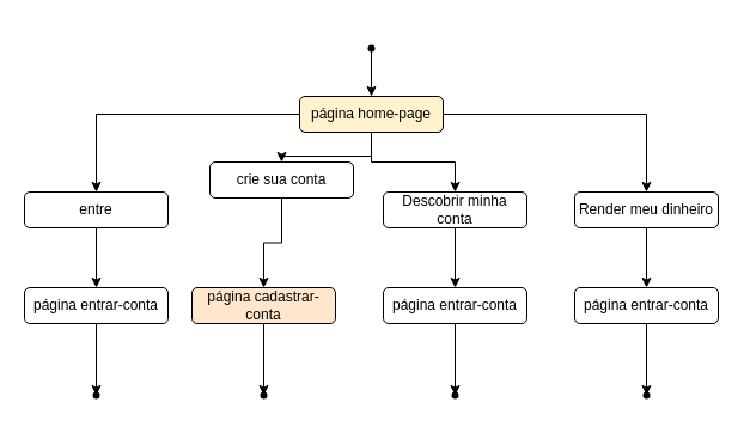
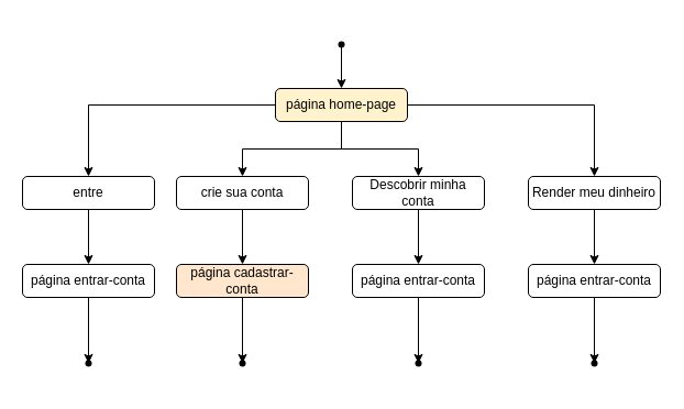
  <mxCell id="0" />
  <mxCell id="1" parent="0" />
  <mxCell id="2" value="" style="shape=waypoint;sketch=0;fillStyle=solid;size=6;pointerEvents=1;points=[];fillColor=none;resizable=0;rotatable=0;perimeter=centerPerimeter;snapToPoint=1;" vertex="1" parent="1"><mxGeometry x="290" y="20" width="40" height="40" as="geometry" /></mxCell>
  <mxCell id="3" value="" style="endArrow=classic;html=1;" edge="1" parent="1" source="2" target="8"><mxGeometry width="50" height="50" relative="1" as="geometry"><mxPoint x="260" y="160" as="sourcePoint" /><mxPoint x="310" y="110" as="targetPoint" /></mxGeometry></mxCell>
  <mxCell id="4" value="" style="edgeStyle=orthogonalEdgeStyle;rounded=0;orthogonalLoop=1;jettySize=auto;html=1;" edge="1" parent="1" source="8" target="10"><mxGeometry relative="1" as="geometry" /></mxCell>
  <mxCell id="5" style="edgeStyle=orthogonalEdgeStyle;rounded=0;orthogonalLoop=1;jettySize=auto;html=1;" edge="1" parent="1" source="8" target="12"><mxGeometry relative="1" as="geometry"><mxPoint x="150" y="160" as="targetPoint" /></mxGeometry></mxCell>
  <mxCell id="6" style="edgeStyle=orthogonalEdgeStyle;rounded=0;orthogonalLoop=1;jettySize=auto;html=1;" edge="1" parent="1" source="8" target="14"><mxGeometry relative="1" as="geometry"><mxPoint x="310" y="160" as="targetPoint" /></mxGeometry></mxCell>
  <mxCell id="7" style="edgeStyle=orthogonalEdgeStyle;rounded=0;orthogonalLoop=1;jettySize=auto;html=1;" edge="1" parent="1" source="8" target="16"><mxGeometry relative="1" as="geometry"><mxPoint x="470" y="160" as="targetPoint" /></mxGeometry></mxCell>
  <mxCell id="8" value="página home-page" style="rounded=1;whiteSpace=wrap;html=1;fillColor=#fff2cc;" vertex="1" parent="1"><mxGeometry x="250" y="80" width="120" height="30" as="geometry" /></mxCell>
  <mxCell id="9" value="" style="edgeStyle=orthogonalEdgeStyle;rounded=0;orthogonalLoop=1;jettySize=auto;html=1;" edge="1" parent="1" source="10" target="18"><mxGeometry relative="1" as="geometry" /></mxCell>
  <mxCell id="10" value="entre" style="whiteSpace=wrap;html=1;rounded=1;" vertex="1" parent="1"><mxGeometry x="20" y="160" width="120" height="30" as="geometry" /></mxCell>
  <mxCell id="11" value="" style="edgeStyle=orthogonalEdgeStyle;rounded=0;orthogonalLoop=1;jettySize=auto;html=1;" edge="1" parent="1" source="12" target="20"><mxGeometry relative="1" as="geometry" /></mxCell>
- <mxCell id="12" value="crie sua conta" style="rounded=1;whiteSpace=wrap;html=1;" vertex="1" parent="1"><mxGeometry x="175" y="135" width="120" height="30" as="geometry" /></mxCell>
+ <mxCell id="12" value="crie sua conta" style="rounded=1;whiteSpace=wrap;html=1;" vertex="1" parent="1"><mxGeometry x="160" y="160" width="120" height="30" as="geometry" /></mxCell>
  <mxCell id="13" value="" style="edgeStyle=orthogonalEdgeStyle;rounded=0;orthogonalLoop=1;jettySize=auto;html=1;" edge="1" parent="1" source="14" target="22"><mxGeometry relative="1" as="geometry" /></mxCell>
  <mxCell id="14" value="Descobrir minha conta" style="rounded=1;whiteSpace=wrap;html=1;" vertex="1" parent="1"><mxGeometry x="320" y="160" width="120" height="30" as="geometry" /></mxCell>
  <mxCell id="15" value="" style="edgeStyle=orthogonalEdgeStyle;rounded=0;orthogonalLoop=1;jettySize=auto;html=1;" edge="1" parent="1" source="16" target="24"><mxGeometry relative="1" as="geometry" /></mxCell>
  <mxCell id="16" value="Render meu dinheiro" style="rounded=1;whiteSpace=wrap;html=1;" vertex="1" parent="1"><mxGeometry x="480" y="160" width="120" height="30" as="geometry" /></mxCell>
  <mxCell id="17" value="" style="edgeStyle=orthogonalEdgeStyle;rounded=0;orthogonalLoop=1;jettySize=auto;html=1;" edge="1" parent="1" source="18" target="25"><mxGeometry relative="1" as="geometry" /></mxCell>
  <mxCell id="18" value="página entrar-conta" style="whiteSpace=wrap;html=1;rounded=1;" vertex="1" parent="1"><mxGeometry x="20" y="240" width="120" height="30" as="geometry" /></mxCell>
  <mxCell id="19" value="" style="edgeStyle=orthogonalEdgeStyle;rounded=0;orthogonalLoop=1;jettySize=auto;html=1;" edge="1" parent="1" source="20" target="26"><mxGeometry relative="1" as="geometry" /></mxCell>
  <mxCell id="20" value="página cadastrar-conta" style="rounded=1;whiteSpace=wrap;html=1;fillColor=#ffe6cc;" vertex="1" parent="1"><mxGeometry x="160" y="240" width="120" height="30" as="geometry" /></mxCell>
  <mxCell id="21" value="" style="edgeStyle=orthogonalEdgeStyle;rounded=0;orthogonalLoop=1;jettySize=auto;html=1;" edge="1" parent="1" source="22" target="27"><mxGeometry relative="1" as="geometry" /></mxCell>
  <mxCell id="22" value="página entrar-conta" style="rounded=1;whiteSpace=wrap;html=1;" vertex="1" parent="1"><mxGeometry x="320" y="240" width="120" height="30" as="geometry" /></mxCell>
  <mxCell id="23" value="" style="edgeStyle=orthogonalEdgeStyle;rounded=0;orthogonalLoop=1;jettySize=auto;html=1;" edge="1" parent="1" source="24" target="28"><mxGeometry relative="1" as="geometry" /></mxCell>
  <mxCell id="24" value="página entrar-conta" style="rounded=1;whiteSpace=wrap;html=1;" vertex="1" parent="1"><mxGeometry x="480" y="240" width="120" height="30" as="geometry" /></mxCell>
  <mxCell id="25" value="" style="shape=waypoint;size=6;pointerEvents=1;points=[];fillColor=#ffffff;resizable=0;rotatable=0;perimeter=centerPerimeter;snapToPoint=1;rounded=1;" vertex="1" parent="1"><mxGeometry x="60" y="310" width="40" height="40" as="geometry" /></mxCell>
  <mxCell id="26" value="" style="shape=waypoint;size=6;pointerEvents=1;points=[];fillColor=#ffffff;resizable=0;rotatable=0;perimeter=centerPerimeter;snapToPoint=1;rounded=1;" vertex="1" parent="1"><mxGeometry x="200" y="310" width="40" height="40" as="geometry" /></mxCell>
  <mxCell id="27" value="" style="shape=waypoint;size=6;pointerEvents=1;points=[];fillColor=#ffffff;resizable=0;rotatable=0;perimeter=centerPerimeter;snapToPoint=1;rounded=1;" vertex="1" parent="1"><mxGeometry x="360" y="310" width="40" height="40" as="geometry" /></mxCell>
  <mxCell id="28" value="" style="shape=waypoint;size=6;pointerEvents=1;points=[];fillColor=#ffffff;resizable=0;rotatable=0;perimeter=centerPerimeter;snapToPoint=1;rounded=1;" vertex="1" parent="1"><mxGeometry x="520" y="310" width="40" height="40" as="geometry" /></mxCell>
